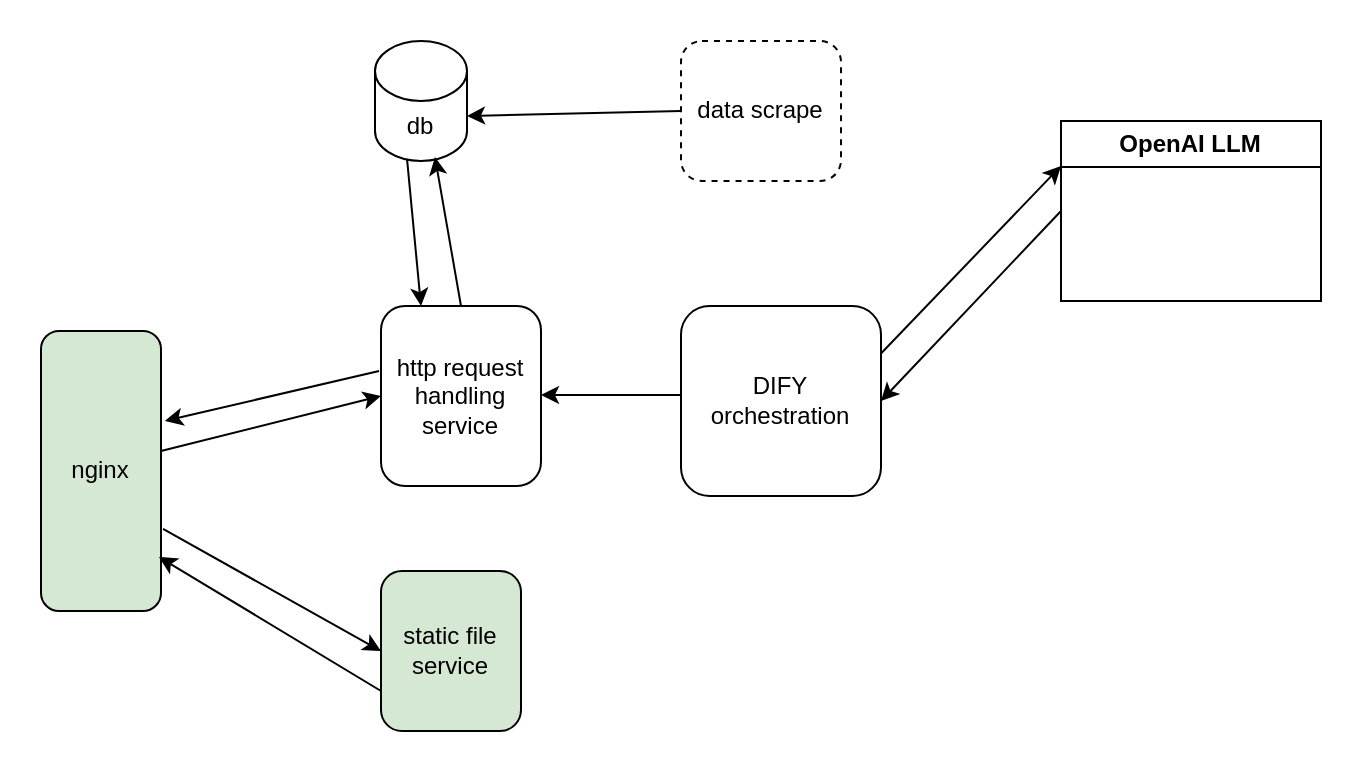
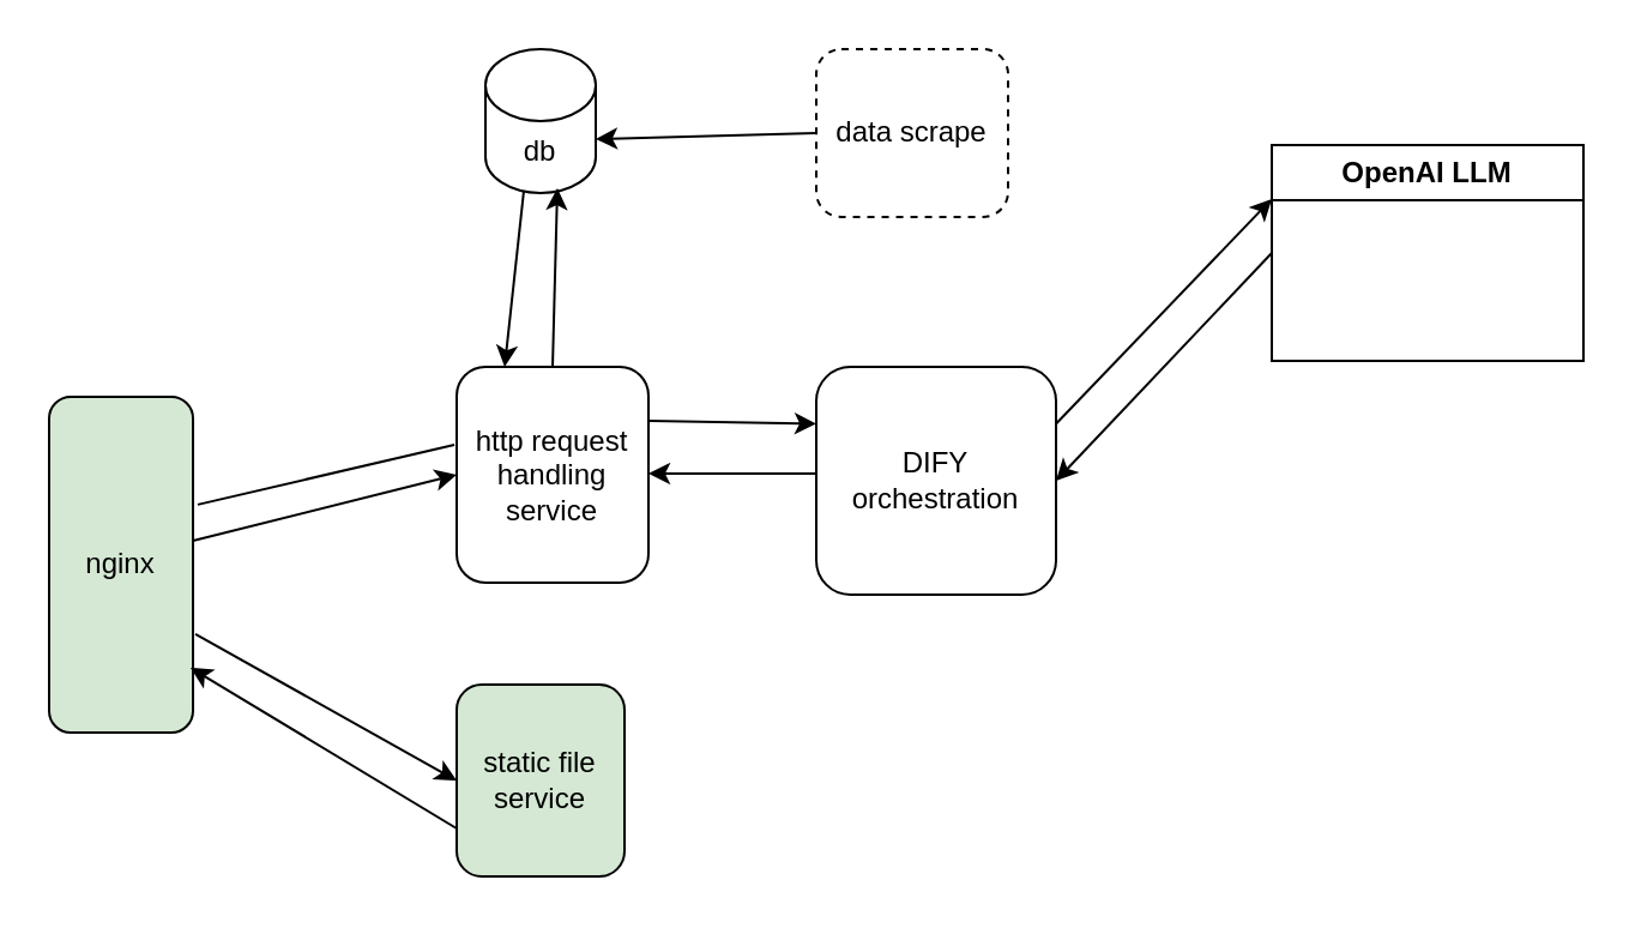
  <mxCell id="0" />
  <mxCell id="1" parent="0" />
  <mxCell id="2" value="nginx" style="rounded=1;whiteSpace=wrap;html=1;fillColor=#d5e8d4;" vertex="1" parent="1"><mxGeometry x="20" y="165" width="60" height="140" as="geometry" /></mxCell>
  <mxCell id="3" value="http request handling service" style="rounded=1;whiteSpace=wrap;html=1;" vertex="1" parent="1"><mxGeometry x="190" y="152.5" width="80" height="90" as="geometry" /></mxCell>
- <mxCell id="4" value="db" style="shape=cylinder3;whiteSpace=wrap;html=1;boundedLbl=1;backgroundOutline=1;size=15;" vertex="1" parent="1"><mxGeometry x="187" y="20" width="46" height="60" as="geometry" /></mxCell>
+ <mxCell id="4" value="db" style="shape=cylinder3;whiteSpace=wrap;html=1;boundedLbl=1;backgroundOutline=1;size=15;" vertex="1" parent="1"><mxGeometry x="202" y="20" width="46" height="60" as="geometry" /></mxCell>
  <mxCell id="5" value="static file service" style="rounded=1;whiteSpace=wrap;html=1;fillColor=#d5e8d4;" vertex="1" parent="1"><mxGeometry x="190" y="285" width="70" height="80" as="geometry" /></mxCell>
  <mxCell id="6" value="data scrape" style="rounded=1;whiteSpace=wrap;html=1;dashed=1;" vertex="1" parent="1"><mxGeometry x="340" y="20" width="80" height="70" as="geometry" /></mxCell>
  <mxCell id="7" value="DIFY orchestration" style="rounded=1;whiteSpace=wrap;html=1;" vertex="1" parent="1"><mxGeometry x="340" y="152.5" width="100" height="95" as="geometry" /></mxCell>
  <mxCell id="8" value="OpenAI LLM" style="swimlane;whiteSpace=wrap;html=1;" vertex="1" parent="1"><mxGeometry x="530" y="60" width="130" height="90" as="geometry" /></mxCell>
  <mxCell id="9" value="" style="endArrow=classic;html=1;rounded=0;entryX=0.652;entryY=0.967;entryDx=0;entryDy=0;entryPerimeter=0;exitX=0.5;exitY=0;exitDx=0;exitDy=0;" edge="1" parent="1" source="3" target="4"><mxGeometry width="50" height="50" relative="1" as="geometry"><mxPoint x="390" y="335" as="sourcePoint" /><mxPoint x="440" y="285" as="targetPoint" /></mxGeometry></mxCell>
  <mxCell id="10" value="" style="endArrow=classic;html=1;rounded=0;entryX=1;entryY=0;entryDx=0;entryDy=37.5;entryPerimeter=0;exitX=0;exitY=0.5;exitDx=0;exitDy=0;" edge="1" parent="1" source="6" target="4"><mxGeometry width="50" height="50" relative="1" as="geometry"><mxPoint x="240" y="155" as="sourcePoint" /><mxPoint x="242" y="88" as="targetPoint" /></mxGeometry></mxCell>
  <mxCell id="11" value="" style="endArrow=classic;html=1;rounded=0;entryX=0;entryY=0.5;entryDx=0;entryDy=0;exitX=1.017;exitY=0.707;exitDx=0;exitDy=0;exitPerimeter=0;" edge="1" parent="1" source="2" target="5"><mxGeometry width="50" height="50" relative="1" as="geometry"><mxPoint x="110" y="375" as="sourcePoint" /><mxPoint x="160" y="325" as="targetPoint" /></mxGeometry></mxCell>
  <mxCell id="12" value="" style="endArrow=classic;html=1;rounded=0;entryX=0;entryY=0.5;entryDx=0;entryDy=0;" edge="1" parent="1" target="3"><mxGeometry width="50" height="50" relative="1" as="geometry"><mxPoint x="80" y="225" as="sourcePoint" /><mxPoint x="130" y="175" as="targetPoint" /></mxGeometry></mxCell>
+ <mxCell id="13" value="" style="endArrow=classic;html=1;rounded=0;entryX=0;entryY=0.25;entryDx=0;entryDy=0;exitX=1;exitY=0.25;exitDx=0;exitDy=0;" edge="1" parent="1" source="3" target="7"><mxGeometry width="50" height="50" relative="1" as="geometry"><mxPoint x="290" y="325" as="sourcePoint" /><mxPoint x="340" y="275" as="targetPoint" /></mxGeometry></mxCell>
  <mxCell id="14" value="" style="endArrow=classic;html=1;rounded=0;entryX=0;entryY=0.25;entryDx=0;entryDy=0;exitX=1;exitY=0.25;exitDx=0;exitDy=0;" edge="1" parent="1" source="7" target="8"><mxGeometry width="50" height="50" relative="1" as="geometry"><mxPoint x="480" y="395" as="sourcePoint" /><mxPoint x="530" y="345" as="targetPoint" /></mxGeometry></mxCell>
  <mxCell id="15" value="" style="endArrow=classic;html=1;rounded=0;entryX=1;entryY=0.5;entryDx=0;entryDy=0;exitX=0;exitY=0.5;exitDx=0;exitDy=0;" edge="1" parent="1" source="8" target="7"><mxGeometry width="50" height="50" relative="1" as="geometry"><mxPoint x="540" y="365" as="sourcePoint" /><mxPoint x="590" y="315" as="targetPoint" /></mxGeometry></mxCell>
  <mxCell id="16" value="" style="endArrow=classic;html=1;rounded=0;entryX=1;entryY=0.5;entryDx=0;entryDy=0;" edge="1" parent="1"><mxGeometry width="50" height="50" relative="1" as="geometry"><mxPoint x="340" y="197" as="sourcePoint" /><mxPoint x="270" y="197" as="targetPoint" /></mxGeometry></mxCell>
  <mxCell id="17" value="" style="endArrow=classic;html=1;rounded=0;entryX=0.983;entryY=0.807;entryDx=0;entryDy=0;entryPerimeter=0;exitX=0;exitY=0.75;exitDx=0;exitDy=0;" edge="1" parent="1" source="5" target="2"><mxGeometry width="50" height="50" relative="1" as="geometry"><mxPoint x="110" y="415" as="sourcePoint" /><mxPoint x="160" y="365" as="targetPoint" /></mxGeometry></mxCell>
- <mxCell id="18" value="" style="endArrow=classic;html=1;rounded=0;entryX=1.033;entryY=0.321;entryDx=0;entryDy=0;entryPerimeter=0;exitX=-0.012;exitY=0.361;exitDx=0;exitDy=0;exitPerimeter=0;" edge="1" parent="1" source="3" target="2"><mxGeometry width="50" height="50" relative="1" as="geometry"><mxPoint x="90" y="425" as="sourcePoint" /><mxPoint x="140" y="375" as="targetPoint" /></mxGeometry></mxCell>
+ <mxCell id="18" value="" style="endArrow=none;html=1;rounded=0;entryX=1.033;entryY=0.321;entryDx=0;entryDy=0;entryPerimeter=0;exitX=-0.012;exitY=0.361;exitDx=0;exitDy=0;exitPerimeter=0;" edge="1" parent="1" source="3" target="2"><mxGeometry width="50" height="50" relative="1" as="geometry"><mxPoint x="90" y="425" as="sourcePoint" /><mxPoint x="140" y="375" as="targetPoint" /></mxGeometry></mxCell>
  <mxCell id="19" value="" style="endArrow=classic;html=1;rounded=0;entryX=0.25;entryY=0;entryDx=0;entryDy=0;exitX=0.348;exitY=0.983;exitDx=0;exitDy=0;exitPerimeter=0;" edge="1" parent="1" source="4" target="3"><mxGeometry width="50" height="50" relative="1" as="geometry"><mxPoint x="140" y="165" as="sourcePoint" /><mxPoint x="190" y="115" as="targetPoint" /></mxGeometry></mxCell>
